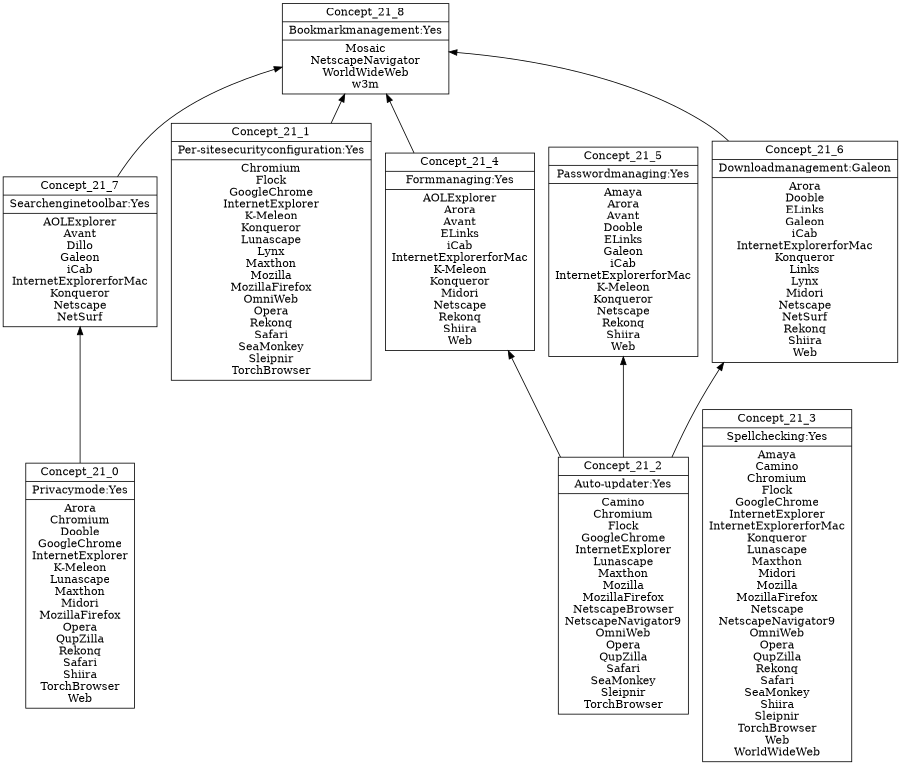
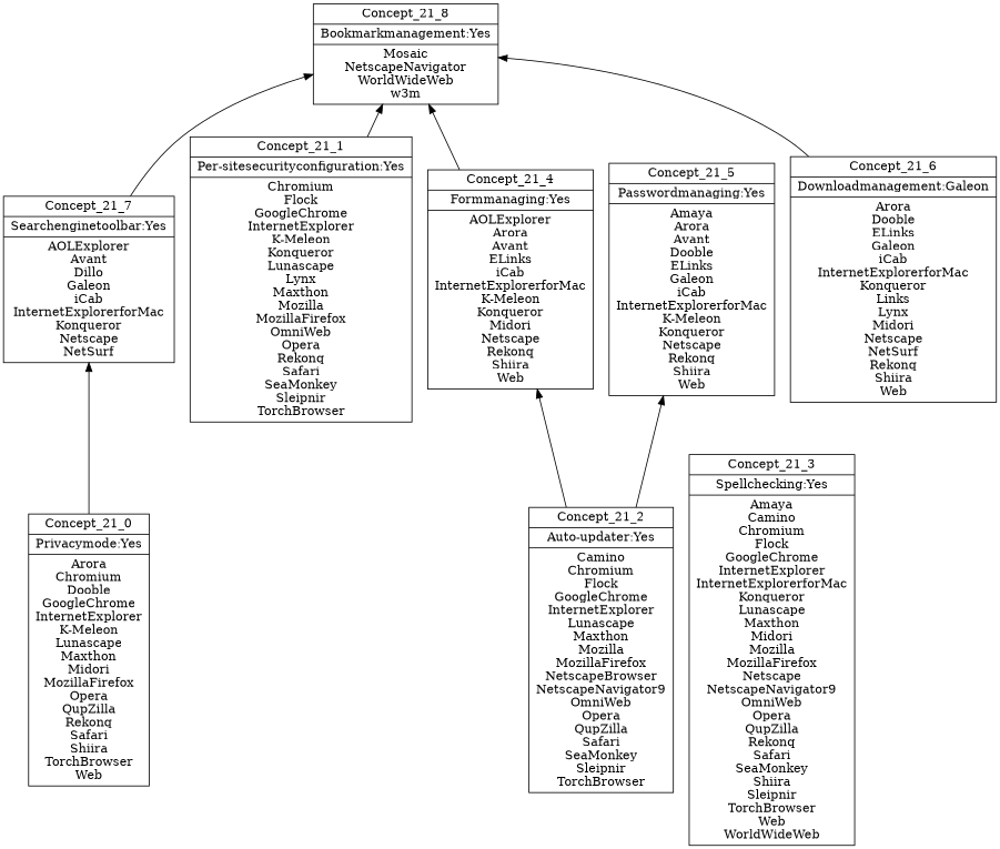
  digraph {
    rankdir=BT
    node [shape=record]
    n1 [label="{Concept_21_0|Privacymode:Yes\n|Arora\nChromium\nDooble\nGoogleChrome\nInternetExplorer\nK-Meleon\nLunascape\nMaxthon\nMidori\nMozillaFirefox\nOpera\nQupZilla\nRekonq\nSafari\nShiira\nTorchBrowser\nWeb\n}"]
    n2 [label="{Concept_21_7|Searchenginetoolbar:Yes\n|AOLExplorer\nAvant\nDillo\nGaleon\niCab\nInternetExplorerforMac\nKonqueror\nNetscape\nNetSurf\n}"]
    n3 [label="{Concept_21_1|Per-sitesecurityconfiguration:Yes\n|Chromium\nFlock\nGoogleChrome\nInternetExplorer\nK-Meleon\nKonqueror\nLunascape\nLynx\nMaxthon\nMozilla\nMozillaFirefox\nOmniWeb\nOpera\nRekonq\nSafari\nSeaMonkey\nSleipnir\nTorchBrowser\n}"]
    n4 [label="{Concept_21_8|Bookmarkmanagement:Yes\n|Mosaic\nNetscapeNavigator\nWorldWideWeb\nw3m\n}"]
    n5 [label="{Concept_21_3|Spellchecking:Yes\n|Amaya\nCamino\nChromium\nFlock\nGoogleChrome\nInternetExplorer\nInternetExplorerforMac\nKonqueror\nLunascape\nMaxthon\nMidori\nMozilla\nMozillaFirefox\nNetscape\nNetscapeNavigator9\nOmniWeb\nOpera\nQupZilla\nRekonq\nSafari\nSeaMonkey\nShiira\nSleipnir\nTorchBrowser\nWeb\nWorldWideWeb\n}"]
    n6 [label="{Concept_21_4|Formmanaging:Yes\n|AOLExplorer\nArora\nAvant\nELinks\niCab\nInternetExplorerforMac\nK-Meleon\nKonqueror\nMidori\nNetscape\nRekonq\nShiira\nWeb\n}"]
    n7 [label="{Concept_21_5|Passwordmanaging:Yes\n|Amaya\nArora\nAvant\nDooble\nELinks\nGaleon\niCab\nInternetExplorerforMac\nK-Meleon\nKonqueror\nNetscape\nRekonq\nShiira\nWeb\n}"]
    n8 [label="{Concept_21_6|Downloadmanagement:Galeon\n|Arora\nDooble\nELinks\nGaleon\niCab\nInternetExplorerforMac\nKonqueror\nLinks\nLynx\nMidori\nNetscape\nNetSurf\nRekonq\nShiira\nWeb\n}"]
    n9 [label="{Concept_21_2|Auto-updater:Yes\n|Camino\nChromium\nFlock\nGoogleChrome\nInternetExplorer\nLunascape\nMaxthon\nMozilla\nMozillaFirefox\nNetscapeBrowser\nNetscapeNavigator9\nOmniWeb\nOpera\nQupZilla\nSafari\nSeaMonkey\nSleipnir\nTorchBrowser\n}"]
    subgraph sub_1 {
      label=21
      n1
      n2
      n3
      n4
      n5
      n6
      n7
      n8
      n9
    }
    n1 -> n2
    n2 -> n4
    n3 -> n4
    n6 -> n4
    n8 -> n4
    n9 -> n6
    n9 -> n7
-   n9 -> n8
  }
